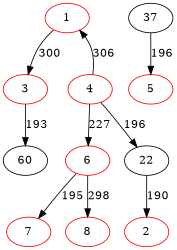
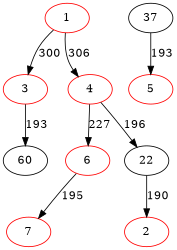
  digraph {
    node [color=red]
    1
    3
    4
    60 [color=black]
    6
    n6 [color=black label=22]
    7
-   8
    2
    37 [color=black]
    5
    1 -> 3 [label=300]
-   4 -> 1 [label=306]
+   1 -> 4 [label=306]
    3 -> 60 [label=193]
    4 -> 6 [label=227]
    4 -> n6 [label=196]
    6 -> 7 [label=195]
-   6 -> 8 [label=298]
    n6 -> 2 [label=190]
-   37 -> 5 [label=196]
+   37 -> 5 [label=193]
  }
